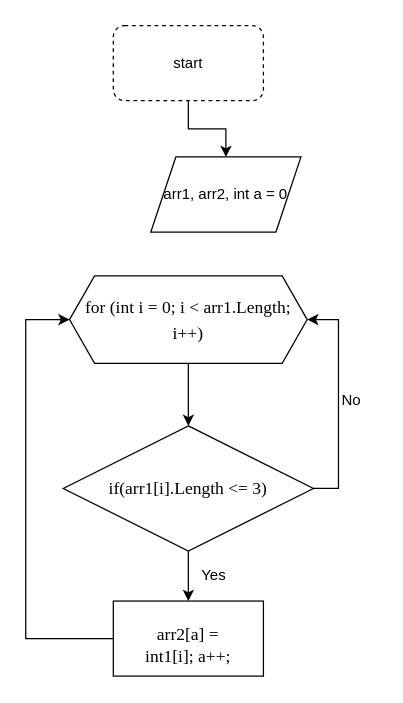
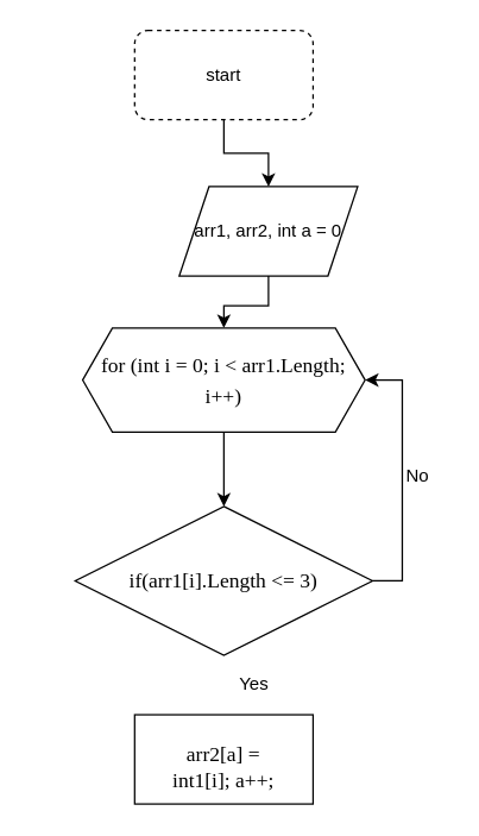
  <mxCell id="0" />
  <mxCell id="1" parent="0" />
  <mxCell id="2" value="" style="edgeStyle=orthogonalEdgeStyle;rounded=0;orthogonalLoop=1;jettySize=auto;html=1;" edge="1" parent="1" source="3" target="5"><mxGeometry relative="1" as="geometry" /></mxCell>
  <mxCell id="3" value="start" style="rounded=1;whiteSpace=wrap;html=1;dashed=1;" vertex="1" parent="1"><mxGeometry x="90" y="20" width="120" height="60" as="geometry" /></mxCell>
+ <mxCell id="4" value="" style="edgeStyle=orthogonalEdgeStyle;rounded=0;orthogonalLoop=1;jettySize=auto;html=1;" edge="1" parent="1" source="5" target="7"><mxGeometry relative="1" as="geometry" /></mxCell>
  <mxCell id="5" value="arr1, arr2, int a = 0" style="shape=parallelogram;perimeter=parallelogramPerimeter;whiteSpace=wrap;html=1;fixedSize=1;" vertex="1" parent="1"><mxGeometry x="120" y="125" width="120" height="60" as="geometry" /></mxCell>
  <mxCell id="6" value="" style="edgeStyle=orthogonalEdgeStyle;rounded=0;orthogonalLoop=1;jettySize=auto;html=1;" edge="1" parent="1" source="7" target="9"><mxGeometry relative="1" as="geometry" /></mxCell>
  <mxCell id="7" value="&lt;span style=&quot;font-size: 10.5pt; line-height: 150%; font-family: Consolas;&quot; lang=&quot;EN-US&quot;&gt;for (int i = 0; i &amp;lt; arr1.Length;&lt;br/&gt;i++)&lt;/span&gt;" style="shape=hexagon;perimeter=hexagonPerimeter2;whiteSpace=wrap;html=1;fixedSize=1;" vertex="1" parent="1"><mxGeometry x="55" y="220" width="190" height="70" as="geometry" /></mxCell>
- <mxCell id="8" value="" style="edgeStyle=orthogonalEdgeStyle;rounded=0;orthogonalLoop=1;jettySize=auto;html=1;" edge="1" parent="1" source="9" target="12"><mxGeometry relative="1" as="geometry" /></mxCell>
  <mxCell id="9" value="&lt;span style=&quot;font-size: 10.5pt; line-height: 150%; font-family: Consolas;&quot; lang=&quot;EN-US&quot;&gt;if(arr1[i].Length &amp;lt;= 3)&lt;/span&gt;" style="rhombus;whiteSpace=wrap;html=1;" vertex="1" parent="1"><mxGeometry x="50" y="340" width="200" height="100" as="geometry" /></mxCell>
  <mxCell id="10" value="" style="endArrow=classic;html=1;rounded=0;exitX=1;exitY=0.5;exitDx=0;exitDy=0;entryX=1;entryY=0.5;entryDx=0;entryDy=0;" edge="1" parent="1" source="9" target="7"><mxGeometry width="50" height="50" relative="1" as="geometry"><mxPoint x="120" y="430" as="sourcePoint" /><mxPoint x="170" y="380" as="targetPoint" /><Array as="points"><mxPoint x="270" y="390" /><mxPoint x="270" y="255" /></Array></mxGeometry></mxCell>
  <mxCell id="11" value="No" style="text;html=1;align=center;verticalAlign=middle;resizable=0;points=[];autosize=1;strokeColor=none;fillColor=none;" vertex="1" parent="1"><mxGeometry x="260" y="305" width="40" height="30" as="geometry" /></mxCell>
  <mxCell id="12" value="&lt;p style=&quot;margin-bottom:0cm;margin-bottom:.0001pt;line-height:&lt;br/&gt;14.25pt&quot; class=&quot;MsoNormal&quot;&gt;&lt;span style=&quot;font-size: 10.5pt; font-family: Consolas;&quot; lang=&quot;EN-US&quot;&gt;arr2[a] = int1[i];&amp;nbsp;&lt;/span&gt;&lt;span style=&quot;background-color: initial; font-family: Consolas; font-size: 10.5pt;&quot;&gt;a++;&lt;/span&gt;&lt;/p&gt;" style="rounded=0;whiteSpace=wrap;html=1;" vertex="1" parent="1"><mxGeometry x="90" y="480" width="120" height="60" as="geometry" /></mxCell>
  <mxCell id="13" value="Yes" style="text;html=1;align=center;verticalAlign=middle;resizable=0;points=[];autosize=1;strokeColor=none;fillColor=none;" vertex="1" parent="1"><mxGeometry x="150" y="445" width="40" height="30" as="geometry" /></mxCell>
- <mxCell id="14" value="" style="endArrow=classic;html=1;rounded=0;exitX=0;exitY=0.5;exitDx=0;exitDy=0;entryX=0;entryY=0.5;entryDx=0;entryDy=0;" edge="1" parent="1" source="12" target="7"><mxGeometry width="50" height="50" relative="1" as="geometry"><mxPoint x="120" y="420" as="sourcePoint" /><mxPoint x="170" y="370" as="targetPoint" /><Array as="points"><mxPoint x="20" y="510" /><mxPoint x="20" y="255" /></Array></mxGeometry></mxCell>
